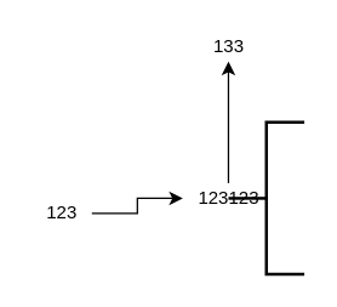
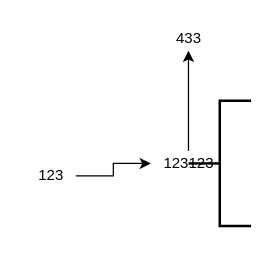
  <mxCell id="0" />
  <mxCell id="1" parent="0" />
  <mxCell id="2" value="" style="edgeStyle=orthogonalEdgeStyle;rounded=0;orthogonalLoop=1;jettySize=auto;html=1;" edge="1" parent="1" source="3" target="5"><mxGeometry relative="1" as="geometry" /></mxCell>
  <mxCell id="3" value="123" style="text;html=1;align=center;verticalAlign=middle;resizable=0;points=[];autosize=1;strokeColor=none;fillColor=none;" vertex="1" parent="1"><mxGeometry x="20" y="130" width="40" height="20" as="geometry" /></mxCell>
  <mxCell id="4" value="" style="edgeStyle=orthogonalEdgeStyle;rounded=0;orthogonalLoop=1;jettySize=auto;html=1;" edge="1" parent="1" source="5" target="6"><mxGeometry relative="1" as="geometry" /></mxCell>
  <mxCell id="5" value="123123" style="text;html=1;align=center;verticalAlign=middle;resizable=0;points=[];autosize=1;strokeColor=none;fillColor=none;" vertex="1" parent="1"><mxGeometry x="120" y="120" width="60" height="20" as="geometry" /></mxCell>
- <mxCell id="6" value="133" style="text;html=1;align=center;verticalAlign=middle;resizable=0;points=[];autosize=1;strokeColor=none;fillColor=none;" vertex="1" parent="1"><mxGeometry x="130" y="20" width="40" height="20" as="geometry" /></mxCell>
+ <mxCell id="6" value="433" style="text;html=1;align=center;verticalAlign=middle;resizable=0;points=[];autosize=1;strokeColor=none;fillColor=none;" vertex="1" parent="1"><mxGeometry x="130" y="20" width="40" height="20" as="geometry" /></mxCell>
  <mxCell id="7" value="" style="strokeWidth=2;html=1;shape=mxgraph.flowchart.annotation_2;align=left;labelPosition=right;pointerEvents=1;" vertex="1" parent="1"><mxGeometry x="150" y="80" width="50" height="100" as="geometry" /></mxCell>
